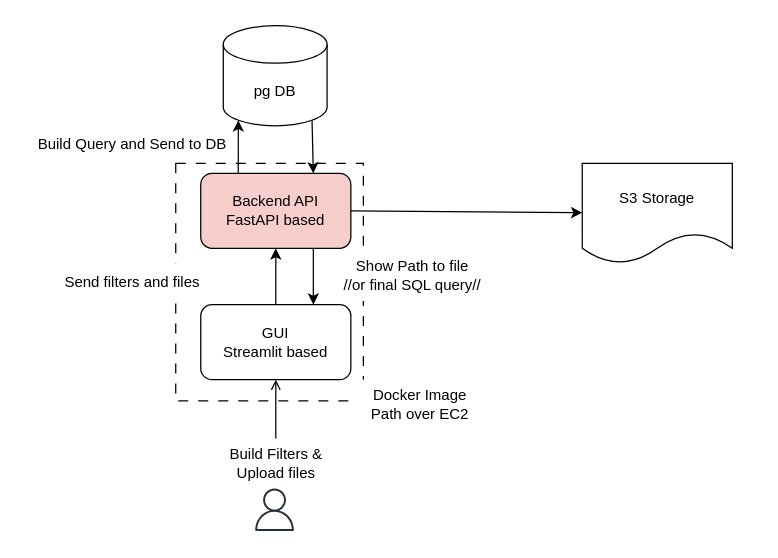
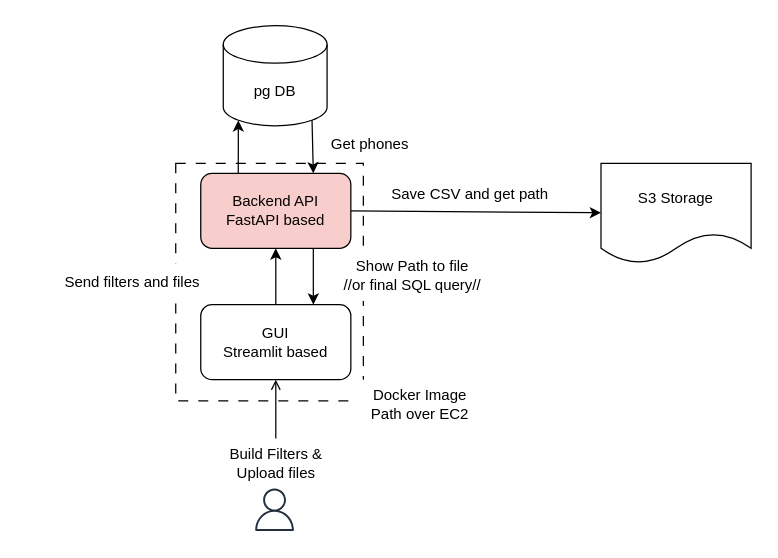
  <mxCell id="0" />
  <mxCell id="1" parent="0" />
  <mxCell id="2" value="" style="whiteSpace=wrap;html=1;fillColor=none;dashed=1;dashPattern=8 8;" vertex="1" parent="1"><mxGeometry x="140" y="130" width="150" height="190" as="geometry" /></mxCell>
  <mxCell id="3" style="edgeStyle=none;html=1;exitX=0.5;exitY=0;exitDx=0;exitDy=0;entryX=0.5;entryY=1;entryDx=0;entryDy=0;" edge="1" parent="1" source="4" target="8"><mxGeometry relative="1" as="geometry" /></mxCell>
  <mxCell id="4" value="GUI&lt;br&gt;Streamlit based" style="rounded=1;whiteSpace=wrap;html=1;" vertex="1" parent="1"><mxGeometry x="160" y="243" width="120" height="60" as="geometry" /></mxCell>
  <mxCell id="5" style="edgeStyle=none;html=1;exitX=1;exitY=0.5;exitDx=0;exitDy=0;" edge="1" parent="1" source="8" target="15"><mxGeometry relative="1" as="geometry" /></mxCell>
  <mxCell id="6" style="edgeStyle=none;html=1;exitX=0.25;exitY=0;exitDx=0;exitDy=0;entryX=0.145;entryY=1;entryDx=0;entryDy=-4.35;entryPerimeter=0;" edge="1" parent="1" source="8" target="10"><mxGeometry relative="1" as="geometry" /></mxCell>
  <mxCell id="7" style="edgeStyle=none;html=1;exitX=0.75;exitY=1;exitDx=0;exitDy=0;entryX=0.75;entryY=0;entryDx=0;entryDy=0;" edge="1" parent="1" source="8" target="4"><mxGeometry relative="1" as="geometry" /></mxCell>
  <mxCell id="8" value="Backend API&lt;br&gt;FastAPI based" style="rounded=1;whiteSpace=wrap;html=1;fillColor=#f8cecc;" vertex="1" parent="1"><mxGeometry x="160" y="138" width="120" height="60" as="geometry" /></mxCell>
  <mxCell id="9" style="edgeStyle=none;html=1;exitX=0.855;exitY=1;exitDx=0;exitDy=-4.35;exitPerimeter=0;entryX=0.75;entryY=0;entryDx=0;entryDy=0;" edge="1" parent="1" source="10" target="8"><mxGeometry relative="1" as="geometry" /></mxCell>
  <mxCell id="10" value="pg DB" style="shape=cylinder3;whiteSpace=wrap;html=1;boundedLbl=1;backgroundOutline=1;size=15;" vertex="1" parent="1"><mxGeometry x="178" y="20" width="83" height="80" as="geometry" /></mxCell>
  <mxCell id="11" style="edgeStyle=none;html=1;entryX=0.5;entryY=1;entryDx=0;entryDy=0;endArrow=open;" edge="1" parent="1" source="12" target="4"><mxGeometry relative="1" as="geometry" /></mxCell>
  <mxCell id="12" value="Build Filters &amp;amp;&lt;br&gt;Upload files" style="text;html=1;align=center;verticalAlign=middle;resizable=0;points=[];autosize=1;strokeColor=none;fillColor=none;" vertex="1" parent="1"><mxGeometry x="170" y="350" width="100" height="40" as="geometry" /></mxCell>
  <mxCell id="13" value="Send filters and files" style="text;html=1;align=center;verticalAlign=middle;resizable=0;points=[];autosize=1;strokeColor=none;fillColor=default;" vertex="1" parent="1"><mxGeometry x="40" y="210" width="130" height="30" as="geometry" /></mxCell>
- <mxCell id="14" value="Build Query and Send to DB" style="text;html=1;align=center;verticalAlign=middle;resizable=0;points=[];autosize=1;strokeColor=none;fillColor=none;" vertex="1" parent="1"><mxGeometry x="20" y="100" width="170" height="30" as="geometry" /></mxCell>
- <mxCell id="15" value="S3 Storage" style="shape=document;whiteSpace=wrap;html=1;boundedLbl=1;" vertex="1" parent="1"><mxGeometry x="465" y="130" width="120" height="80" as="geometry" /></mxCell>
+ <mxCell id="15" value="S3 Storage" style="shape=document;whiteSpace=wrap;html=1;boundedLbl=1;" vertex="1" parent="1"><mxGeometry x="480" y="130" width="120" height="80" as="geometry" /></mxCell>
+ <mxCell id="16" value="Get phones" style="text;html=1;align=center;verticalAlign=middle;resizable=0;points=[];autosize=1;strokeColor=none;fillColor=none;" vertex="1" parent="1"><mxGeometry x="250" y="100" width="90" height="30" as="geometry" /></mxCell>
+ <mxCell id="17" value="Save CSV and get path" style="text;html=1;align=center;verticalAlign=middle;resizable=0;points=[];autosize=1;strokeColor=none;fillColor=none;" vertex="1" parent="1"><mxGeometry x="300" y="140" width="150" height="30" as="geometry" /></mxCell>
  <mxCell id="18" value="Show Path to file &lt;br&gt;//or final SQL query//" style="text;html=1;align=center;verticalAlign=middle;resizable=0;points=[];autosize=1;fillColor=default;strokeColor=none;" vertex="1" parent="1"><mxGeometry x="264" y="200" width="130" height="40" as="geometry" /></mxCell>
  <mxCell id="19" value="Docker Image&lt;br&gt;Path over EC2" style="text;html=1;align=center;verticalAlign=middle;resizable=0;points=[];autosize=1;strokeColor=none;fillColor=default;" vertex="1" parent="1"><mxGeometry x="280" y="303" width="110" height="40" as="geometry" /></mxCell>
  <mxCell id="20" value="" style="sketch=0;outlineConnect=0;fontColor=#232F3E;gradientColor=none;fillColor=#232F3D;strokeColor=none;dashed=0;verticalLabelPosition=bottom;verticalAlign=top;align=center;html=1;fontSize=12;fontStyle=0;aspect=fixed;pointerEvents=1;shape=mxgraph.aws4.user;dashPattern=8 8;" vertex="1" parent="1"><mxGeometry x="202" y="390" width="34" height="34" as="geometry" /></mxCell>
